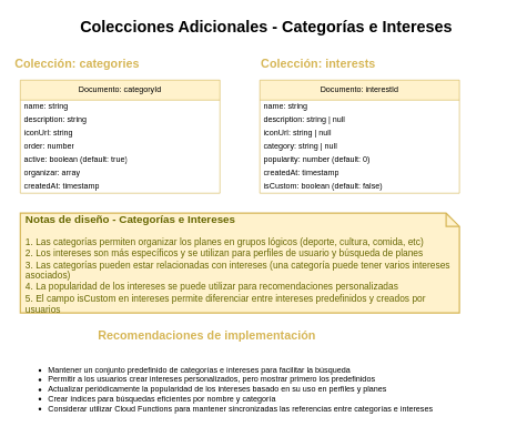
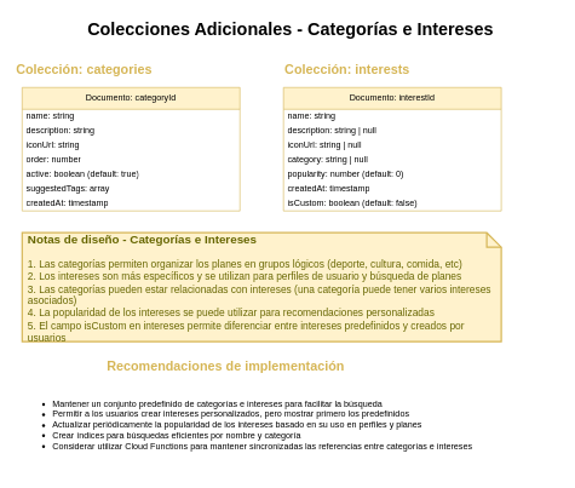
  <mxCell id="0" />
  <mxCell id="1" parent="0" />
  <mxCell id="2" value="&lt;h1&gt;Colecciones Adicionales - Categorías e Intereses&lt;/h1&gt;" style="text;html=1;strokeColor=none;fillColor=none;align=center;verticalAlign=middle;whiteSpace=wrap;rounded=0;" vertex="1" parent="1"><mxGeometry x="30" y="20" width="740" height="40" as="geometry" /></mxCell>
  <mxCell id="3" value="&lt;h2&gt;Colección: categories&lt;/h2&gt;" style="text;html=1;strokeColor=none;fillColor=none;align=left;verticalAlign=middle;whiteSpace=wrap;rounded=0;fontColor=#D6B656;" vertex="1" parent="1"><mxGeometry x="20" y="80" width="250" height="30" as="geometry" /></mxCell>
  <mxCell id="4" value="Documento: categoryId" style="swimlane;fontStyle=0;childLayout=stackLayout;horizontal=1;startSize=30;horizontalStack=0;resizeParent=1;resizeParentMax=0;resizeLast=0;collapsible=1;marginBottom=0;whiteSpace=wrap;html=1;fillColor=#fff2cc;strokeColor=#d6b656;" vertex="1" parent="1"><mxGeometry x="30" y="120" width="300" height="170" as="geometry" /></mxCell>
  <mxCell id="5" value="name: string" style="text;strokeColor=none;fillColor=none;align=left;verticalAlign=middle;spacingLeft=4;spacingRight=4;overflow=hidden;points=[[0,0.5],[1,0.5]];portConstraint=eastwest;rotatable=0;whiteSpace=wrap;html=1;" vertex="1" parent="4"><mxGeometry y="30" width="300" height="20" as="geometry" /></mxCell>
  <mxCell id="6" value="description: string" style="text;strokeColor=none;fillColor=none;align=left;verticalAlign=middle;spacingLeft=4;spacingRight=4;overflow=hidden;points=[[0,0.5],[1,0.5]];portConstraint=eastwest;rotatable=0;whiteSpace=wrap;html=1;" vertex="1" parent="4"><mxGeometry y="50" width="300" height="20" as="geometry" /></mxCell>
  <mxCell id="7" value="iconUrl: string" style="text;strokeColor=none;fillColor=none;align=left;verticalAlign=middle;spacingLeft=4;spacingRight=4;overflow=hidden;points=[[0,0.5],[1,0.5]];portConstraint=eastwest;rotatable=0;whiteSpace=wrap;html=1;" vertex="1" parent="4"><mxGeometry y="70" width="300" height="20" as="geometry" /></mxCell>
  <mxCell id="8" value="order: number" style="text;strokeColor=none;fillColor=none;align=left;verticalAlign=middle;spacingLeft=4;spacingRight=4;overflow=hidden;points=[[0,0.5],[1,0.5]];portConstraint=eastwest;rotatable=0;whiteSpace=wrap;html=1;" vertex="1" parent="4"><mxGeometry y="90" width="300" height="20" as="geometry" /></mxCell>
  <mxCell id="9" value="active: boolean (default: true)" style="text;strokeColor=none;fillColor=none;align=left;verticalAlign=middle;spacingLeft=4;spacingRight=4;overflow=hidden;points=[[0,0.5],[1,0.5]];portConstraint=eastwest;rotatable=0;whiteSpace=wrap;html=1;" vertex="1" parent="4"><mxGeometry y="110" width="300" height="20" as="geometry" /></mxCell>
- <mxCell id="10" value="organizar: array&lt;string&gt;" style="text;strokeColor=none;fillColor=none;align=left;verticalAlign=middle;spacingLeft=4;spacingRight=4;overflow=hidden;points=[[0,0.5],[1,0.5]];portConstraint=eastwest;rotatable=0;whiteSpace=wrap;html=1;" vertex="1" parent="4"><mxGeometry y="130" width="300" height="20" as="geometry" /></mxCell>
+ <mxCell id="10" value="suggestedTags: array&lt;string&gt;" style="text;strokeColor=none;fillColor=none;align=left;verticalAlign=middle;spacingLeft=4;spacingRight=4;overflow=hidden;points=[[0,0.5],[1,0.5]];portConstraint=eastwest;rotatable=0;whiteSpace=wrap;html=1;" vertex="1" parent="4"><mxGeometry y="130" width="300" height="20" as="geometry" /></mxCell>
  <mxCell id="11" value="createdAt: timestamp" style="text;strokeColor=none;fillColor=none;align=left;verticalAlign=middle;spacingLeft=4;spacingRight=4;overflow=hidden;points=[[0,0.5],[1,0.5]];portConstraint=eastwest;rotatable=0;whiteSpace=wrap;html=1;" vertex="1" parent="4"><mxGeometry y="150" width="300" height="20" as="geometry" /></mxCell>
  <mxCell id="12" value="&lt;h2&gt;Colección: interests&lt;/h2&gt;" style="text;html=1;strokeColor=none;fillColor=none;align=left;verticalAlign=middle;whiteSpace=wrap;rounded=0;fontColor=#D6B656;" vertex="1" parent="1"><mxGeometry x="390" y="80" width="250" height="30" as="geometry" /></mxCell>
  <mxCell id="13" value="Documento: interestId" style="swimlane;fontStyle=0;childLayout=stackLayout;horizontal=1;startSize=30;horizontalStack=0;resizeParent=1;resizeParentMax=0;resizeLast=0;collapsible=1;marginBottom=0;whiteSpace=wrap;html=1;fillColor=#fff2cc;strokeColor=#d6b656;" vertex="1" parent="1"><mxGeometry x="390" y="120" width="300" height="170" as="geometry" /></mxCell>
  <mxCell id="14" value="name: string" style="text;strokeColor=none;fillColor=none;align=left;verticalAlign=middle;spacingLeft=4;spacingRight=4;overflow=hidden;points=[[0,0.5],[1,0.5]];portConstraint=eastwest;rotatable=0;whiteSpace=wrap;html=1;" vertex="1" parent="13"><mxGeometry y="30" width="300" height="20" as="geometry" /></mxCell>
  <mxCell id="15" value="description: string | null" style="text;strokeColor=none;fillColor=none;align=left;verticalAlign=middle;spacingLeft=4;spacingRight=4;overflow=hidden;points=[[0,0.5],[1,0.5]];portConstraint=eastwest;rotatable=0;whiteSpace=wrap;html=1;" vertex="1" parent="13"><mxGeometry y="50" width="300" height="20" as="geometry" /></mxCell>
  <mxCell id="16" value="iconUrl: string | null" style="text;strokeColor=none;fillColor=none;align=left;verticalAlign=middle;spacingLeft=4;spacingRight=4;overflow=hidden;points=[[0,0.5],[1,0.5]];portConstraint=eastwest;rotatable=0;whiteSpace=wrap;html=1;" vertex="1" parent="13"><mxGeometry y="70" width="300" height="20" as="geometry" /></mxCell>
  <mxCell id="17" value="category: string | null" style="text;strokeColor=none;fillColor=none;align=left;verticalAlign=middle;spacingLeft=4;spacingRight=4;overflow=hidden;points=[[0,0.5],[1,0.5]];portConstraint=eastwest;rotatable=0;whiteSpace=wrap;html=1;" vertex="1" parent="13"><mxGeometry y="90" width="300" height="20" as="geometry" /></mxCell>
  <mxCell id="18" value="popularity: number (default: 0)" style="text;strokeColor=none;fillColor=none;align=left;verticalAlign=middle;spacingLeft=4;spacingRight=4;overflow=hidden;points=[[0,0.5],[1,0.5]];portConstraint=eastwest;rotatable=0;whiteSpace=wrap;html=1;" vertex="1" parent="13"><mxGeometry y="110" width="300" height="20" as="geometry" /></mxCell>
  <mxCell id="19" value="createdAt: timestamp" style="text;strokeColor=none;fillColor=none;align=left;verticalAlign=middle;spacingLeft=4;spacingRight=4;overflow=hidden;points=[[0,0.5],[1,0.5]];portConstraint=eastwest;rotatable=0;whiteSpace=wrap;html=1;" vertex="1" parent="13"><mxGeometry y="130" width="300" height="20" as="geometry" /></mxCell>
  <mxCell id="20" value="isCustom: boolean (default: false)" style="text;strokeColor=none;fillColor=none;align=left;verticalAlign=middle;spacingLeft=4;spacingRight=4;overflow=hidden;points=[[0,0.5],[1,0.5]];portConstraint=eastwest;rotatable=0;whiteSpace=wrap;html=1;" vertex="1" parent="13"><mxGeometry y="150" width="300" height="20" as="geometry" /></mxCell>
  <mxCell id="21" value="&lt;h3&gt;Notas de diseño - Categorías e Intereses&lt;/h3&gt;&lt;p&gt;1. Las categorías permiten organizar los planes en grupos lógicos (deporte, cultura, comida, etc)&lt;br&gt;2. Los intereses son más específicos y se utilizan para perfiles de usuario y búsqueda de planes&lt;br&gt;3. Las categorías pueden estar relacionadas con intereses (una categoría puede tener varios intereses asociados)&lt;br&gt;4. La popularidad de los intereses se puede utilizar para recomendaciones personalizadas&lt;br&gt;5. El campo isCustom en intereses permite diferenciar entre intereses predefinidos y creados por usuarios&lt;/p&gt;" style="shape=note;strokeWidth=2;fontSize=14;size=20;whiteSpace=wrap;html=1;fillColor=#fff2cc;strokeColor=#d6b656;fontColor=#666600;align=left;spacing=8;" vertex="1" parent="1"><mxGeometry x="30" y="320" width="660" height="150" as="geometry" /></mxCell>
  <mxCell id="22" value="&lt;h2&gt;Recomendaciones de implementación&lt;/h2&gt;" style="text;html=1;strokeColor=none;fillColor=none;align=left;verticalAlign=middle;whiteSpace=wrap;rounded=0;fontColor=#D6B656;" vertex="1" parent="1"><mxGeometry x="145" y="490" width="360" height="30" as="geometry" /></mxCell>
  <mxCell id="23" value="&lt;ul&gt;&lt;li&gt;Mantener un conjunto predefinido de categorías e intereses para facilitar la búsqueda&lt;/li&gt;&lt;li&gt;Permitir a los usuarios crear intereses personalizados, pero mostrar primero los predefinidos&lt;/li&gt;&lt;li&gt;Actualizar periódicamente la popularidad de los intereses basado en su uso en perfiles y planes&lt;/li&gt;&lt;li&gt;Crear índices para búsquedas eficientes por nombre y categoría&lt;/li&gt;&lt;li&gt;Considerar utilizar Cloud Functions para mantener sincronizadas las referencias entre categorías e intereses&lt;/li&gt;&lt;/ul&gt;" style="text;html=1;strokeColor=none;fillColor=none;align=left;verticalAlign=top;whiteSpace=wrap;rounded=0;" vertex="1" parent="1"><mxGeometry x="30" y="530" width="660" height="120" as="geometry" /></mxCell>
